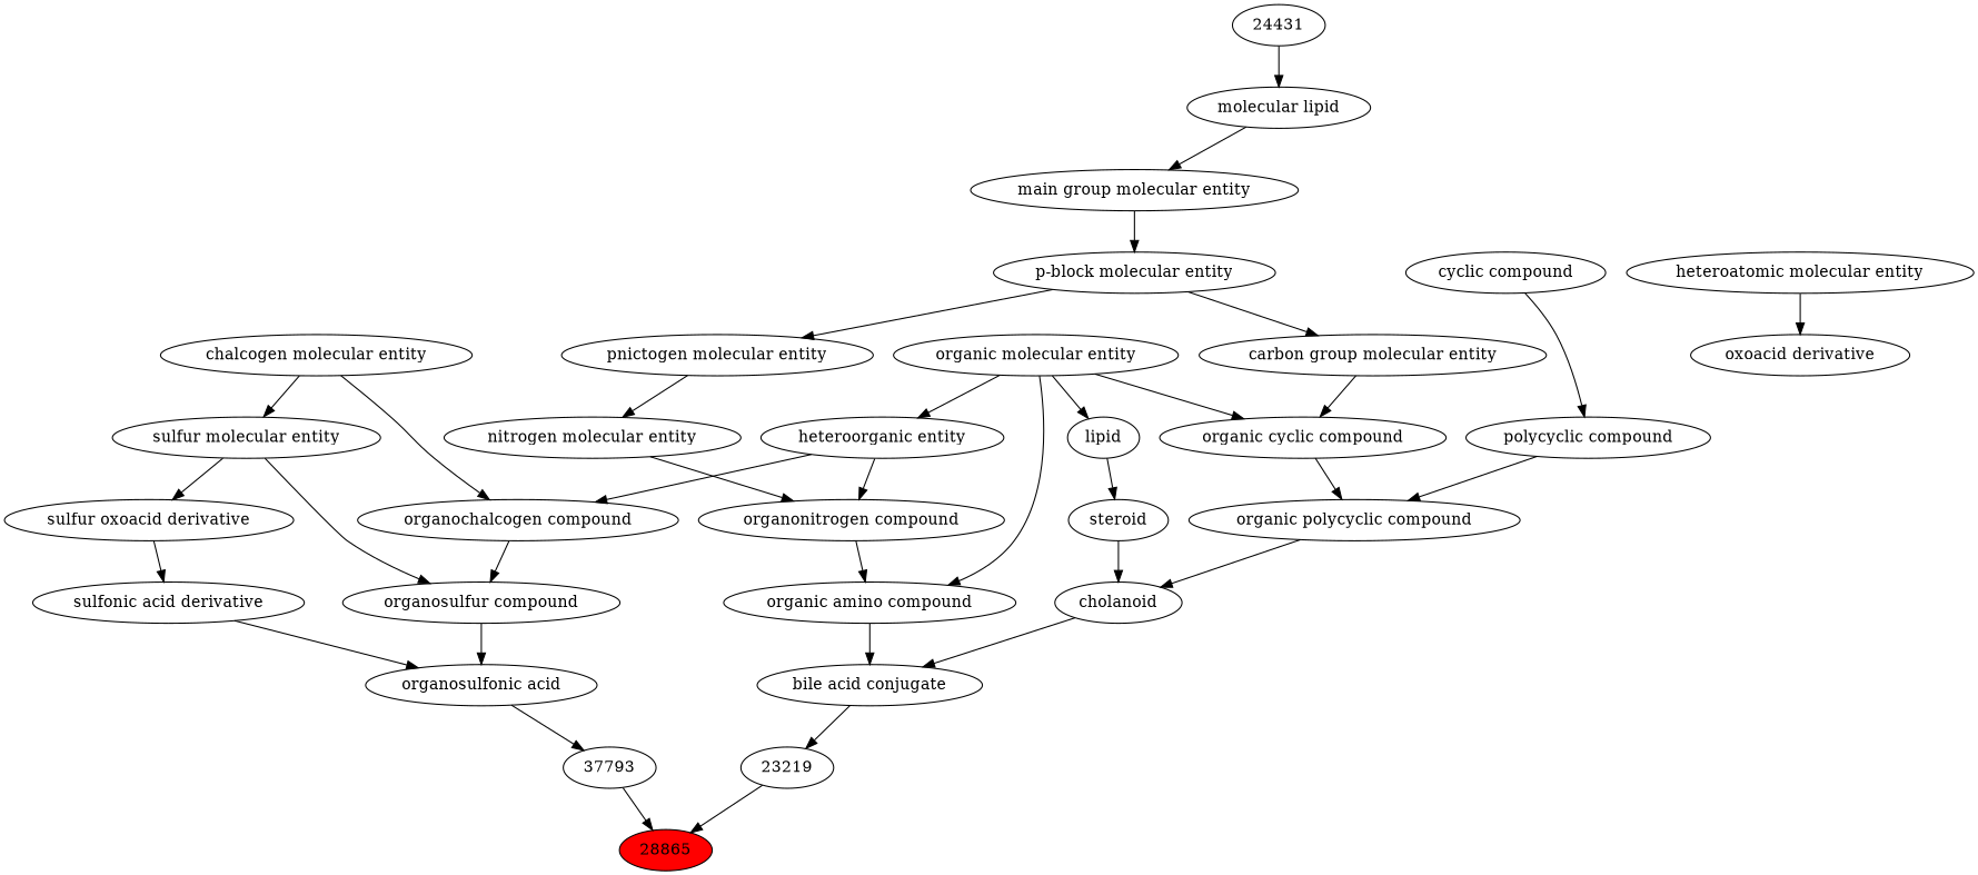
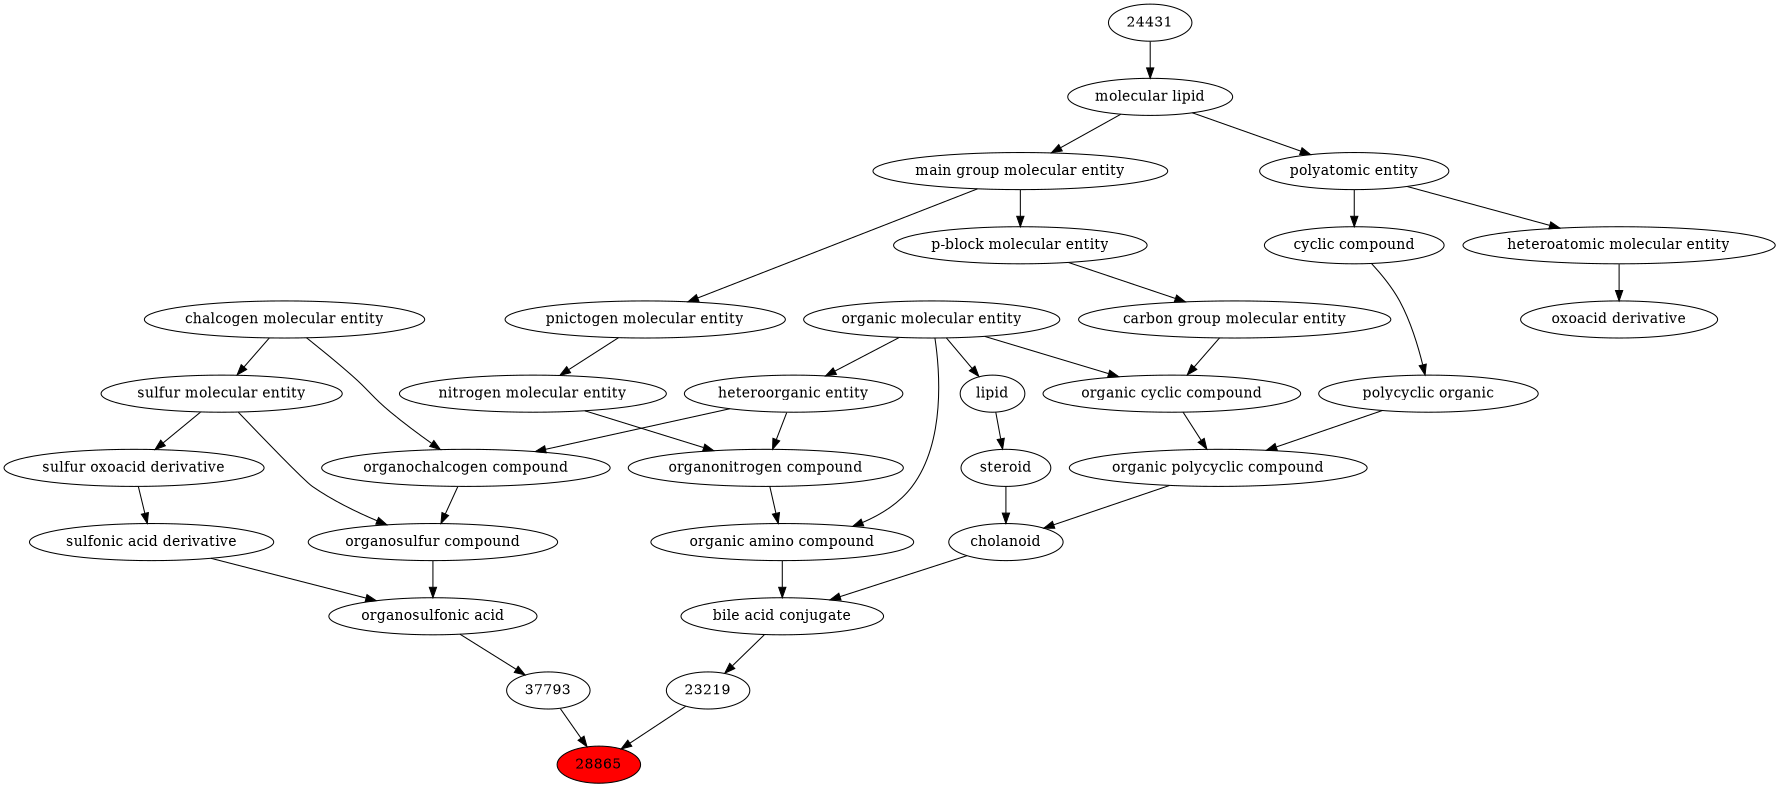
  digraph {
    n1 [fillcolor=red label=28865 style=filled]
    n2 [label=37793]
    n3 [label=23219]
    n4 [label="organosulfonic acid"]
    n5 [label="organic amino compound"]
    n6 [label="bile acid conjugate"]
    n7 [label="sulfonic acid derivative"]
    n8 [label="organosulfur compound"]
    n9 [label="organic molecular entity"]
    n10 [label="heteroorganic entity"]
    n11 [label=lipid]
    n12 [label="organic cyclic compound"]
    n13 [label="organonitrogen compound"]
    n14 [label="organochalcogen compound"]
    n15 [label=steroid]
    n16 [label="organic polycyclic compound"]
    n17 [label=cholanoid]
    n18 [label="sulfur oxoacid derivative"]
    n19 [label="sulfur molecular entity"]
    n20 [label="carbon group molecular entity"]
    n21 [label="nitrogen molecular entity"]
    n22 [label="oxoacid derivative"]
    n23 [label="chalcogen molecular entity"]
    n24 [label="p-block molecular entity"]
    n25 [label="pnictogen molecular entity"]
    n26 [label="heteroatomic molecular entity"]
    n27 [label="main group molecular entity"]
-   n28 [label="polycyclic compound"]
+   n28 [label="polycyclic organic"]
+   n29 [label="polyatomic entity"]
    n30 [label="cyclic compound"]
    n31 [label="molecular lipid"]
    n32 [label=24431]
    n2 -> n1
    n3 -> n1
    n4 -> n2
    n5 -> n6
    n6 -> n3
    n7 -> n4
    n8 -> n4
    n9 -> n5
    n9 -> n10
    n9 -> n11
    n9 -> n12
    n10 -> n13
    n10 -> n14
    n11 -> n15
    n12 -> n16
    n13 -> n5
    n14 -> n8
    n15 -> n17
    n16 -> n17
    n17 -> n6
    n18 -> n7
    n19 -> n8
    n19 -> n18
    n20 -> n12
    n21 -> n13
    n23 -> n14
    n23 -> n19
    n24 -> n20
-   n24 -> n25
+   n27 -> n25
    n25 -> n21
    n26 -> n22
    n27 -> n24
    n28 -> n16
+   n29 -> n26
+   n29 -> n30
    n30 -> n28
    n31 -> n27
+   n31 -> n29
    n32 -> n31
  }
